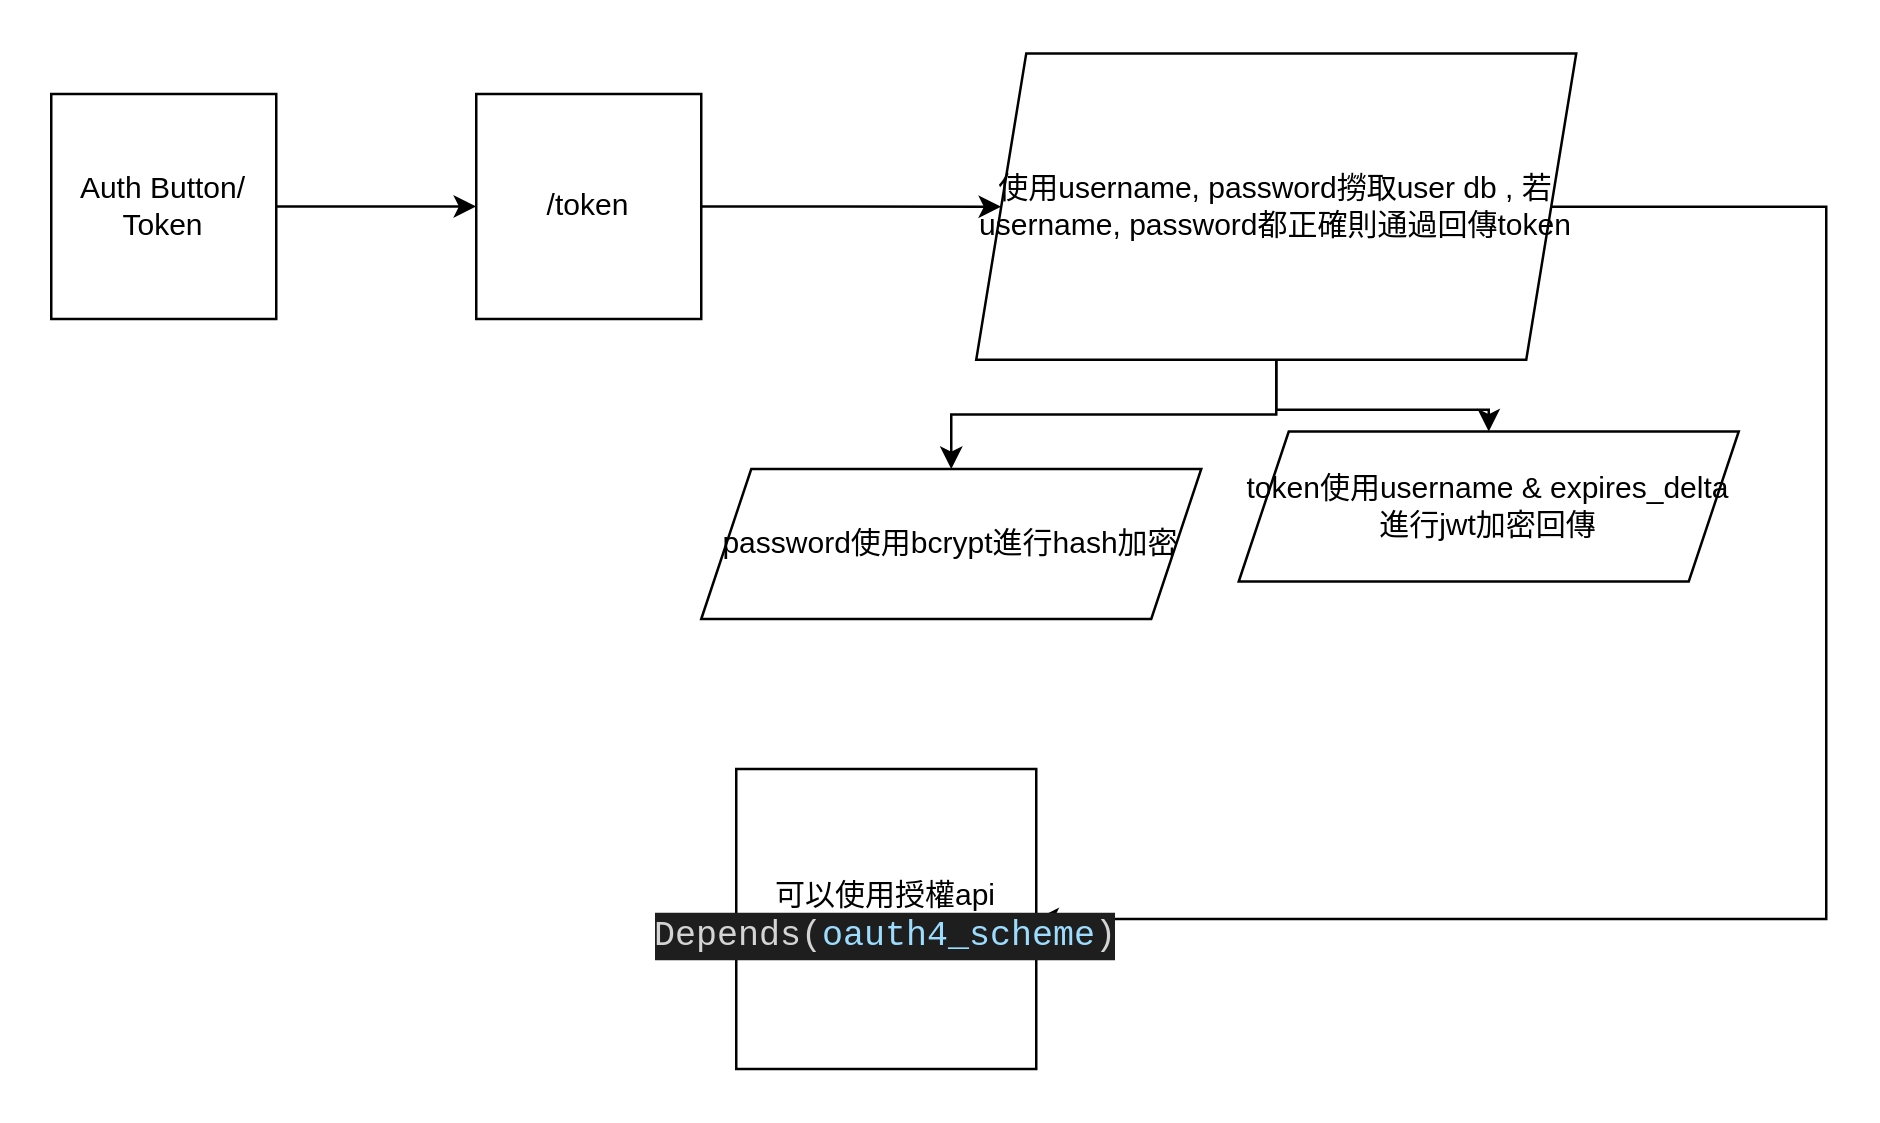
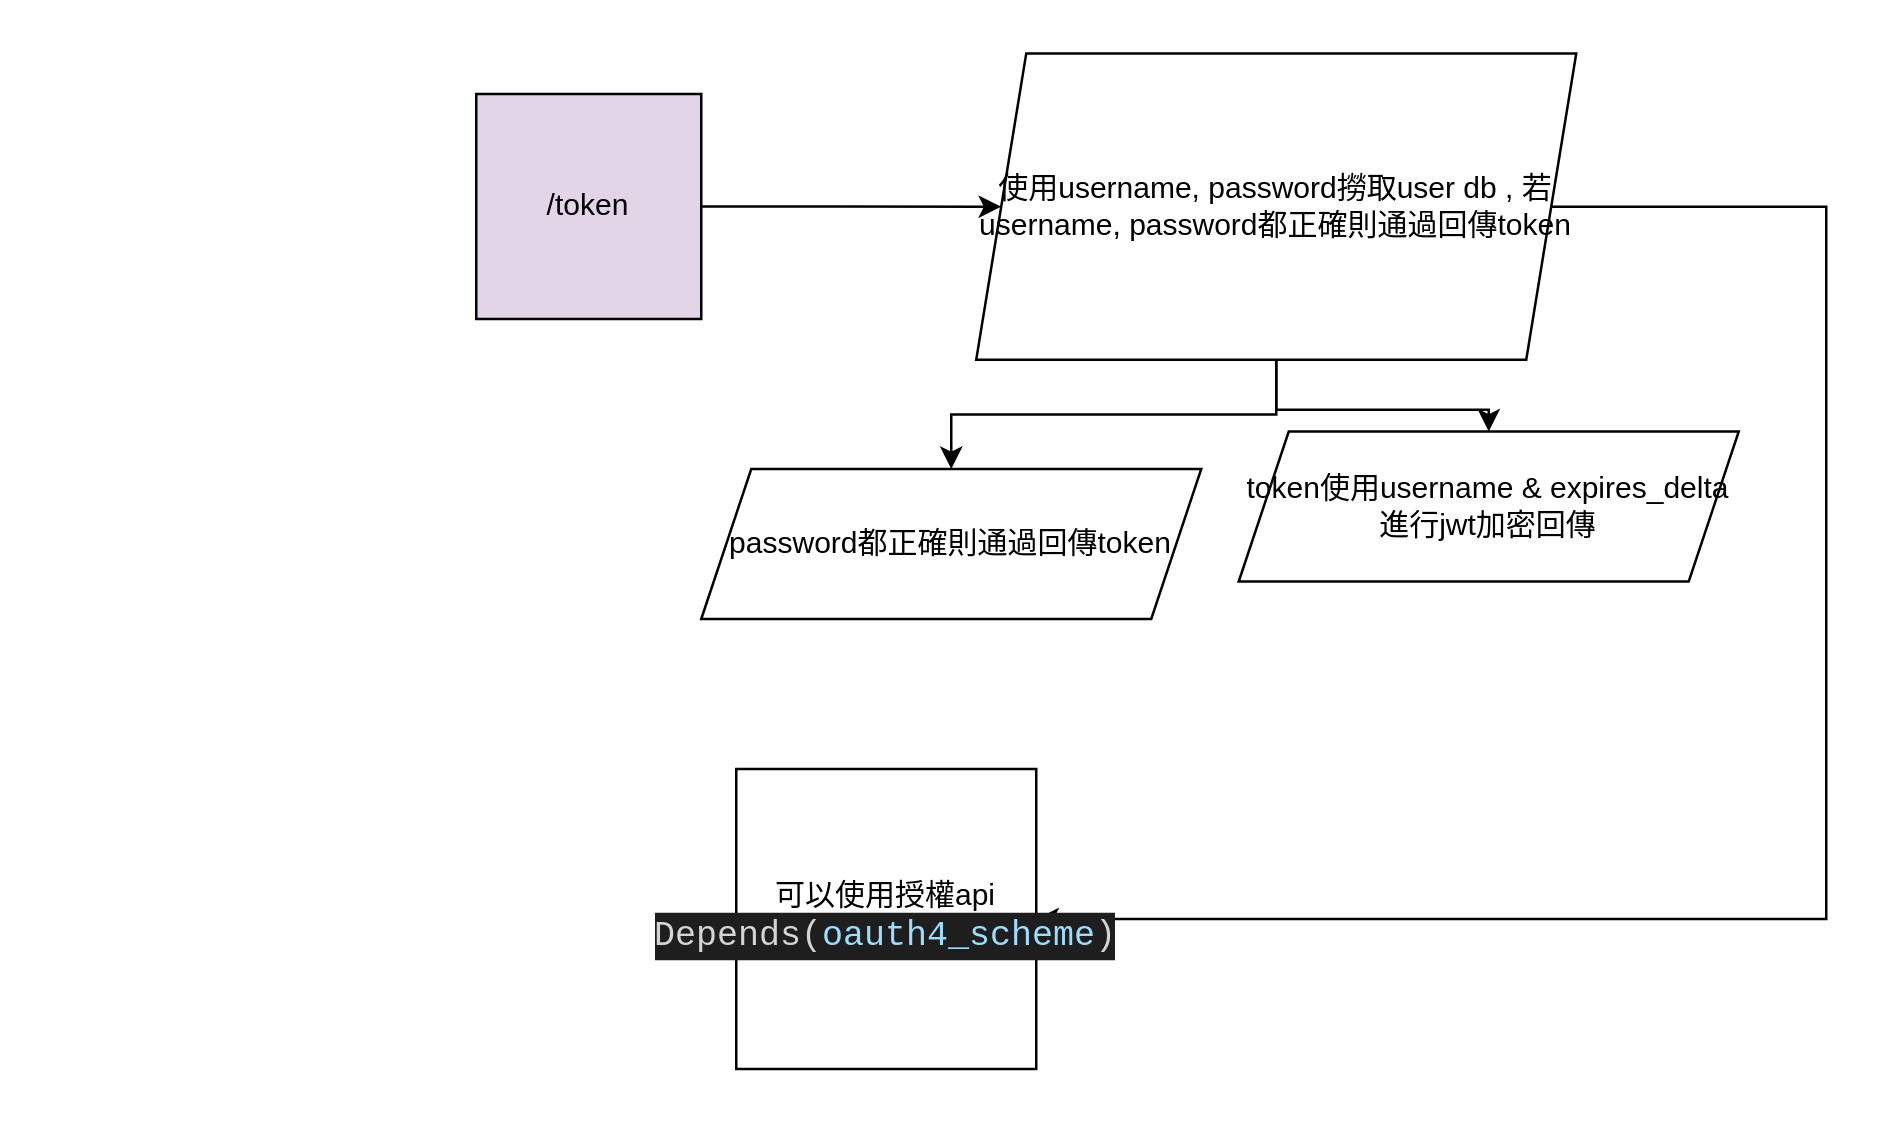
  <mxCell id="0" />
  <mxCell id="1" parent="0" />
- <mxCell id="2" value="" style="edgeStyle=orthogonalEdgeStyle;rounded=0;orthogonalLoop=1;jettySize=auto;html=1;" edge="1" parent="1" source="3" target="5"><mxGeometry relative="1" as="geometry" /></mxCell>
- <mxCell id="3" value="Auth Button/ Token" style="whiteSpace=wrap;html=1;aspect=fixed;" vertex="1" parent="1"><mxGeometry x="20" y="37" width="90" height="90" as="geometry" /></mxCell>
  <mxCell id="4" value="" style="edgeStyle=orthogonalEdgeStyle;rounded=0;orthogonalLoop=1;jettySize=auto;html=1;" edge="1" parent="1" source="5" target="9"><mxGeometry relative="1" as="geometry" /></mxCell>
- <mxCell id="5" value="/token" style="whiteSpace=wrap;html=1;aspect=fixed;" vertex="1" parent="1"><mxGeometry x="190" y="37" width="90" height="90" as="geometry" /></mxCell>
+ <mxCell id="5" value="/token" style="whiteSpace=wrap;html=1;aspect=fixed;fillColor=#e1d5e7;" vertex="1" parent="1"><mxGeometry x="190" y="37" width="90" height="90" as="geometry" /></mxCell>
  <mxCell id="6" style="edgeStyle=orthogonalEdgeStyle;rounded=0;orthogonalLoop=1;jettySize=auto;html=1;" edge="1" parent="1" source="9" target="11"><mxGeometry relative="1" as="geometry" /></mxCell>
  <mxCell id="7" style="edgeStyle=orthogonalEdgeStyle;rounded=0;orthogonalLoop=1;jettySize=auto;html=1;entryX=0.5;entryY=0;entryDx=0;entryDy=0;" edge="1" parent="1" source="9" target="10"><mxGeometry relative="1" as="geometry" /></mxCell>
  <mxCell id="8" style="edgeStyle=orthogonalEdgeStyle;rounded=0;orthogonalLoop=1;jettySize=auto;html=1;entryX=1;entryY=0.5;entryDx=0;entryDy=0;" edge="1" parent="1" source="9" target="12"><mxGeometry relative="1" as="geometry"><mxPoint x="730" y="357" as="targetPoint" /><Array as="points"><mxPoint x="730" y="82" /><mxPoint x="730" y="367" /><mxPoint x="425" y="367" /></Array></mxGeometry></mxCell>
  <mxCell id="9" value="使用username, password撈取user db , 若username, password都正確則通過回傳token" style="shape=parallelogram;perimeter=parallelogramPerimeter;whiteSpace=wrap;html=1;fixedSize=1;" vertex="1" parent="1"><mxGeometry x="390" y="20.75" width="240" height="122.5" as="geometry" /></mxCell>
- <mxCell id="10" value="password使用bcrypt進行hash加密" style="shape=parallelogram;perimeter=parallelogramPerimeter;whiteSpace=wrap;html=1;fixedSize=1;" vertex="1" parent="1"><mxGeometry x="280" y="187" width="200" height="60" as="geometry" /></mxCell>
+ <mxCell id="10" value="password都正確則通過回傳token" style="shape=parallelogram;perimeter=parallelogramPerimeter;whiteSpace=wrap;html=1;fixedSize=1;" vertex="1" parent="1"><mxGeometry x="280" y="187" width="200" height="60" as="geometry" /></mxCell>
  <mxCell id="11" value="token使用username &amp;amp; expires_delta進行jwt加密回傳" style="shape=parallelogram;perimeter=parallelogramPerimeter;whiteSpace=wrap;html=1;fixedSize=1;" vertex="1" parent="1"><mxGeometry x="495" y="172" width="200" height="60" as="geometry" /></mxCell>
  <mxCell id="12" value="可以使用授權api&lt;br&gt;&lt;div style=&quot;color: rgb(212, 212, 212); background-color: rgb(30, 30, 30); font-family: Consolas, &amp;quot;Courier New&amp;quot;, monospace; font-size: 14px; line-height: 19px;&quot;&gt;Depends(&lt;span style=&quot;color: #9cdcfe;&quot;&gt;oauth4_scheme&lt;/span&gt;)&lt;/div&gt;" style="whiteSpace=wrap;html=1;aspect=fixed;" vertex="1" parent="1"><mxGeometry x="294" y="307" width="120" height="120" as="geometry" /></mxCell>
